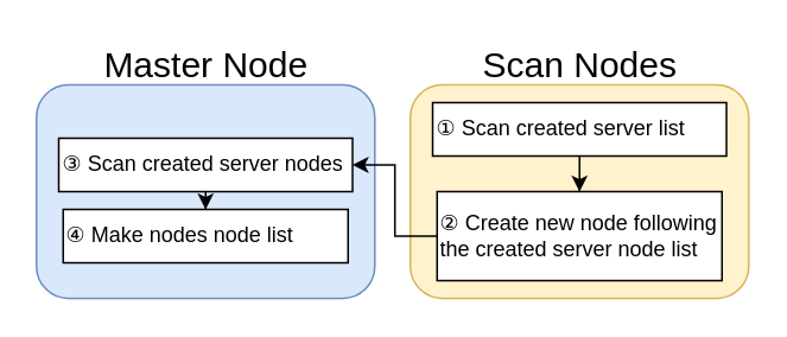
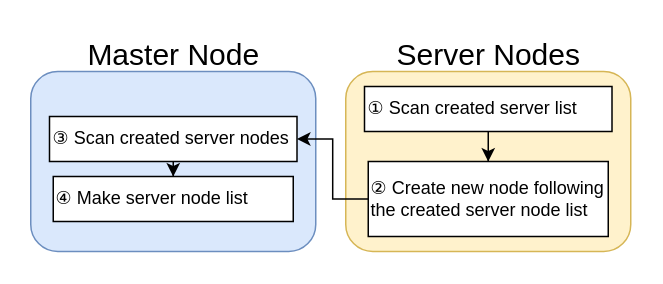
  <mxCell id="0" />
  <mxCell id="1" parent="0" />
  <mxCell id="2" value="" style="rounded=1;whiteSpace=wrap;html=1;fillColor=#dae8fc;strokeColor=#6c8ebf;" parent="1" vertex="1"><mxGeometry x="20" y="47" width="190" height="120" as="geometry" /></mxCell>
  <mxCell id="3" value="" style="rounded=1;whiteSpace=wrap;html=1;fillColor=#fff2cc;strokeColor=#d6b656;" parent="1" vertex="1"><mxGeometry x="230" y="47" width="190" height="120" as="geometry" /></mxCell>
  <mxCell id="4" value="&lt;font style=&quot;font-size: 20px;&quot;&gt;Master Node&lt;/font&gt;" style="text;html=1;strokeColor=none;fillColor=none;align=center;verticalAlign=middle;whiteSpace=wrap;rounded=0;" parent="1" vertex="1"><mxGeometry x="52.5" y="20" width="125" height="30" as="geometry" /></mxCell>
- <mxCell id="5" value="&lt;font style=&quot;font-size: 20px;&quot;&gt;Scan Nodes&lt;/font&gt;" style="text;html=1;strokeColor=none;fillColor=none;align=center;verticalAlign=middle;whiteSpace=wrap;rounded=0;" parent="1" vertex="1"><mxGeometry x="262.5" y="20" width="125" height="30" as="geometry" /></mxCell>
+ <mxCell id="5" value="&lt;font style=&quot;font-size: 20px;&quot;&gt;Server Nodes&lt;/font&gt;" style="text;html=1;strokeColor=none;fillColor=none;align=center;verticalAlign=middle;whiteSpace=wrap;rounded=0;" parent="1" vertex="1"><mxGeometry x="262.5" y="20" width="125" height="30" as="geometry" /></mxCell>
  <mxCell id="6" value="" style="edgeStyle=orthogonalEdgeStyle;rounded=0;orthogonalLoop=1;jettySize=auto;html=1;" parent="1" source="7" target="11" edge="1"><mxGeometry relative="1" as="geometry" /></mxCell>
  <mxCell id="7" value="&lt;font style=&quot;font-size: 12px;&quot;&gt;① Scan created server list&lt;/font&gt;" style="rounded=0;whiteSpace=wrap;html=1;align=left;" parent="1" vertex="1"><mxGeometry x="242.5" y="57" width="165" height="30" as="geometry" /></mxCell>
  <mxCell id="8" value="" style="edgeStyle=orthogonalEdgeStyle;rounded=0;orthogonalLoop=1;jettySize=auto;html=1;" parent="1" source="9" target="12" edge="1"><mxGeometry relative="1" as="geometry" /></mxCell>
  <mxCell id="9" value="&lt;font style=&quot;font-size: 12px;&quot;&gt;③ Scan created server nodes&lt;/font&gt;" style="rounded=0;whiteSpace=wrap;html=1;align=left;" parent="1" vertex="1"><mxGeometry x="32.5" y="77" width="165" height="30" as="geometry" /></mxCell>
  <mxCell id="10" style="edgeStyle=orthogonalEdgeStyle;rounded=0;orthogonalLoop=1;jettySize=auto;html=1;entryX=1;entryY=0.5;entryDx=0;entryDy=0;" parent="1" source="11" target="9" edge="1"><mxGeometry relative="1" as="geometry" /></mxCell>
  <mxCell id="11" value="&lt;font style=&quot;font-size: 12px;&quot;&gt;②&amp;nbsp;Create new node following the created server node list&amp;nbsp;&lt;/font&gt;" style="rounded=0;whiteSpace=wrap;html=1;align=left;" parent="1" vertex="1"><mxGeometry x="245" y="107" width="160" height="50" as="geometry" /></mxCell>
- <mxCell id="12" value="&lt;font style=&quot;font-size: 12px;&quot;&gt;④ Make nodes node list&lt;/font&gt;" style="rounded=0;whiteSpace=wrap;html=1;align=left;" parent="1" vertex="1"><mxGeometry x="35" y="117" width="160" height="30" as="geometry" /></mxCell>
+ <mxCell id="12" value="&lt;font style=&quot;font-size: 12px;&quot;&gt;④ Make server node list&lt;/font&gt;" style="rounded=0;whiteSpace=wrap;html=1;align=left;" parent="1" vertex="1"><mxGeometry x="35" y="117" width="160" height="30" as="geometry" /></mxCell>
